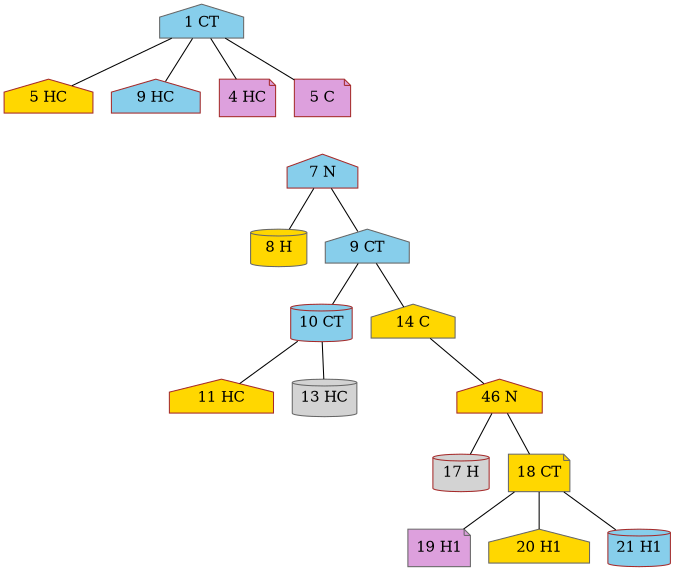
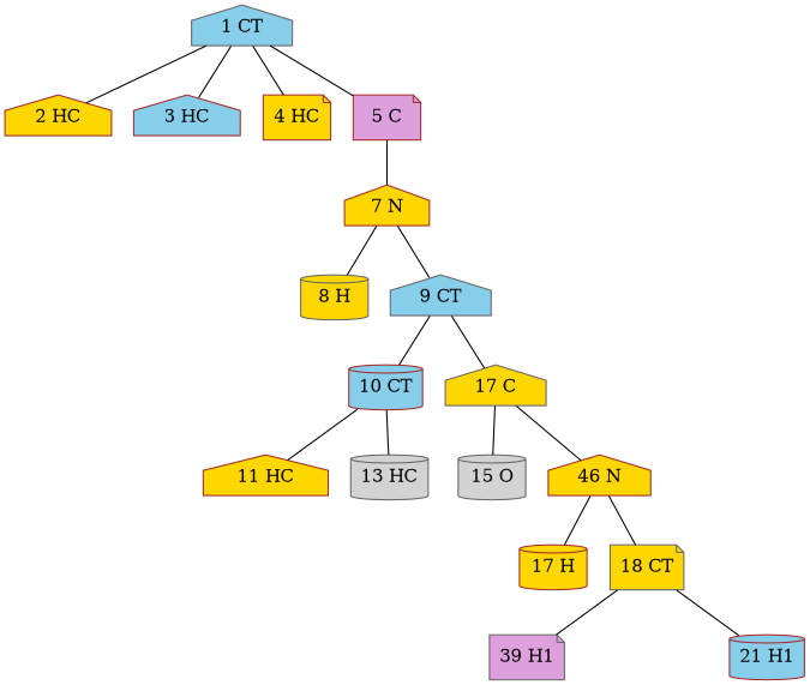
  graph {
    node [color=brown fillcolor=gold shape=house style=filled]
    "1 CT" [color=gray40 fillcolor=skyblue]
-   "2 HC" [label="5 HC"]
-   "3 HC" [fillcolor=skyblue label="9 HC"]
-   "4 HC" [fillcolor=plum shape=note]
+   "2 HC"
+   "3 HC" [fillcolor=skyblue]
+   "4 HC" [shape=note]
    "5 C" [fillcolor=plum shape=note]
-   "7 N" [fillcolor=skyblue]
+   "7 N"
    "8 H" [color=gray40 shape=cylinder]
    "9 CT" [color=gray40 fillcolor=skyblue]
    "10 CT" [fillcolor=skyblue shape=cylinder]
-   "14 C" [color=gray40]
+   "14 C" [color=gray40 label="17 C"]
    "11 HC"
    "13 HC" [color=gray40 fillcolor=lightgrey shape=cylinder]
+   "15 O" [color=gray40 fillcolor=lightgrey shape=cylinder]
    n14 [label="46 N"]
-   "17 H" [fillcolor=lightgrey shape=cylinder]
+   "17 H" [shape=cylinder]
    "18 CT" [color=gray40 shape=note]
-   "19 H1" [color=gray40 fillcolor=plum shape=note]
-   "20 H1" [color=gray40]
+   "19 H1" [color=gray40 fillcolor=plum shape=note label="39 H1"]
    "21 H1" [fillcolor=skyblue shape=cylinder]
    "1 CT" -- "2 HC"
    "1 CT" -- "3 HC"
    "1 CT" -- "4 HC"
    "1 CT" -- "5 C"
+   "5 C" -- "7 N"
    "7 N" -- "8 H"
    "7 N" -- "9 CT"
    "9 CT" -- "10 CT"
    "9 CT" -- "14 C"
    "10 CT" -- "11 HC"
    "10 CT" -- "13 HC"
+   "14 C" -- "15 O"
    "14 C" -- n14
    n14 -- "17 H"
    n14 -- "18 CT"
    "18 CT" -- "19 H1"
-   "18 CT" -- "20 H1"
    "18 CT" -- "21 H1"
  }
